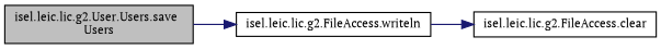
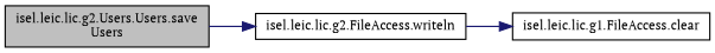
  digraph {
    fontname="PT Serif"
    rankdir=LR
    node [color=black fillcolor=white fontname="PT Serif" fontsize=10 shape=record style=filled]
    edge [color=midnightblue fontname="PT Serif" fontsize=10 labelfontname=Helvetica labelfontsize=10 style=solid]
-   n1 [fillcolor=grey75 fontcolor=black height=0.2 label="isel.leic.lic.g2.User.Users.save\lUsers" width=0.4]
+   n1 [fillcolor=grey75 fontcolor=black height=0.2 label="isel.leic.lic.g2.Users.Users.save\lUsers" width=0.4]
    n2 [height=0.2 label="isel.leic.lic.g2.FileAccess.writeln" width=0.4]
-   n3 [height=0.2 label="isel.leic.lic.g2.FileAccess.clear" width=0.4]
+   n3 [height=0.2 label="isel.leic.lic.g1.FileAccess.clear" width=0.4]
    n1 -> n2
    n2 -> n3
  }
